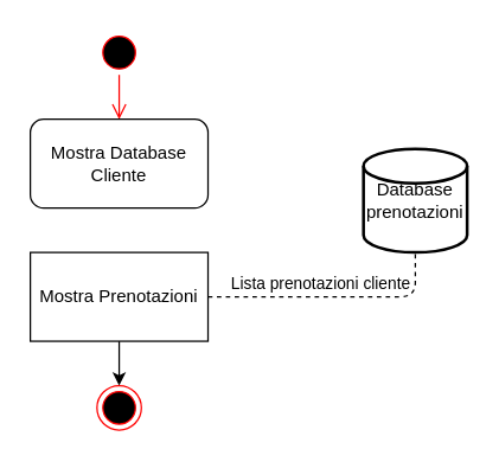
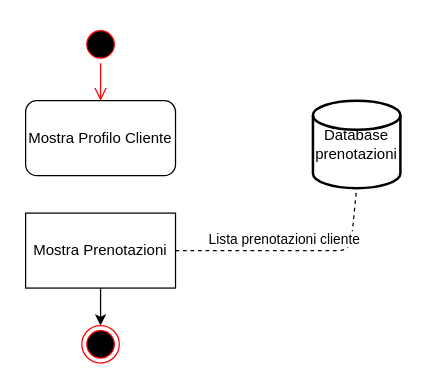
  <mxCell id="0" />
  <mxCell id="1" parent="0" />
  <mxCell id="2" value="" style="ellipse;html=1;shape=startState;fillColor=#000000;strokeColor=#ff0000;" parent="1" vertex="1"><mxGeometry x="65" y="20" width="30" height="30" as="geometry" /></mxCell>
  <mxCell id="3" value="" style="edgeStyle=orthogonalEdgeStyle;html=1;verticalAlign=bottom;endArrow=open;endSize=8;strokeColor=#ff0000;" parent="1" source="2" edge="1"><mxGeometry relative="1" as="geometry"><mxPoint x="80" y="80" as="targetPoint" /></mxGeometry></mxCell>
- <mxCell id="4" value="Mostra Database Cliente" style="rounded=1;whiteSpace=wrap;html=1;" parent="1" vertex="1"><mxGeometry x="20" y="80" width="120" height="60" as="geometry" /></mxCell>
+ <mxCell id="4" value="Mostra Profilo Cliente" style="rounded=1;whiteSpace=wrap;html=1;" parent="1" vertex="1"><mxGeometry x="20" y="80" width="120" height="60" as="geometry" /></mxCell>
  <mxCell id="5" value="" style="edgeStyle=orthogonalEdgeStyle;rounded=0;orthogonalLoop=1;jettySize=auto;html=1;" parent="1" source="6" edge="1"><mxGeometry relative="1" as="geometry"><mxPoint x="80" y="260" as="targetPoint" /></mxGeometry></mxCell>
  <mxCell id="6" value="Mostra Prenotazioni" style="whiteSpace=wrap;html=1;rounded=0;" parent="1" vertex="1"><mxGeometry x="20" y="170" width="120" height="60" as="geometry" /></mxCell>
  <mxCell id="7" value="" style="ellipse;html=1;shape=endState;fillColor=#000000;strokeColor=#ff0000;" parent="1" vertex="1"><mxGeometry x="65" y="260" width="30" height="30" as="geometry" /></mxCell>
- <mxCell id="8" value="Database&lt;br&gt;prenotazioni" style="strokeWidth=2;html=1;shape=mxgraph.flowchart.database;whiteSpace=wrap;" vertex="1" parent="1"><mxGeometry x="245" y="100" width="70" height="70" as="geometry" /></mxCell>
+ <mxCell id="8" value="Database&lt;br&gt;prenotazioni" style="strokeWidth=2;html=1;shape=mxgraph.flowchart.database;whiteSpace=wrap;" vertex="1" parent="1"><mxGeometry x="250" y="80" width="70" height="70" as="geometry" /></mxCell>
  <mxCell id="9" value="" style="endArrow=none;dashed=1;html=1;exitX=1;exitY=0.5;exitDx=0;exitDy=0;entryX=0.5;entryY=1;entryDx=0;entryDy=0;entryPerimeter=0;" edge="1" parent="1" source="6" target="8"><mxGeometry width="50" height="50" relative="1" as="geometry"><mxPoint x="95" y="190" as="sourcePoint" /><mxPoint x="145" y="140" as="targetPoint" /><Array as="points"><mxPoint x="280" y="200" /></Array></mxGeometry></mxCell>
  <mxCell id="10" value="Lista prenotazioni cliente" style="edgeLabel;html=1;align=center;verticalAlign=middle;resizable=0;points=[];" vertex="1" connectable="0" parent="9"><mxGeometry x="0.106" y="-1" relative="1" as="geometry"><mxPoint x="-19" y="-11" as="offset" /></mxGeometry></mxCell>
